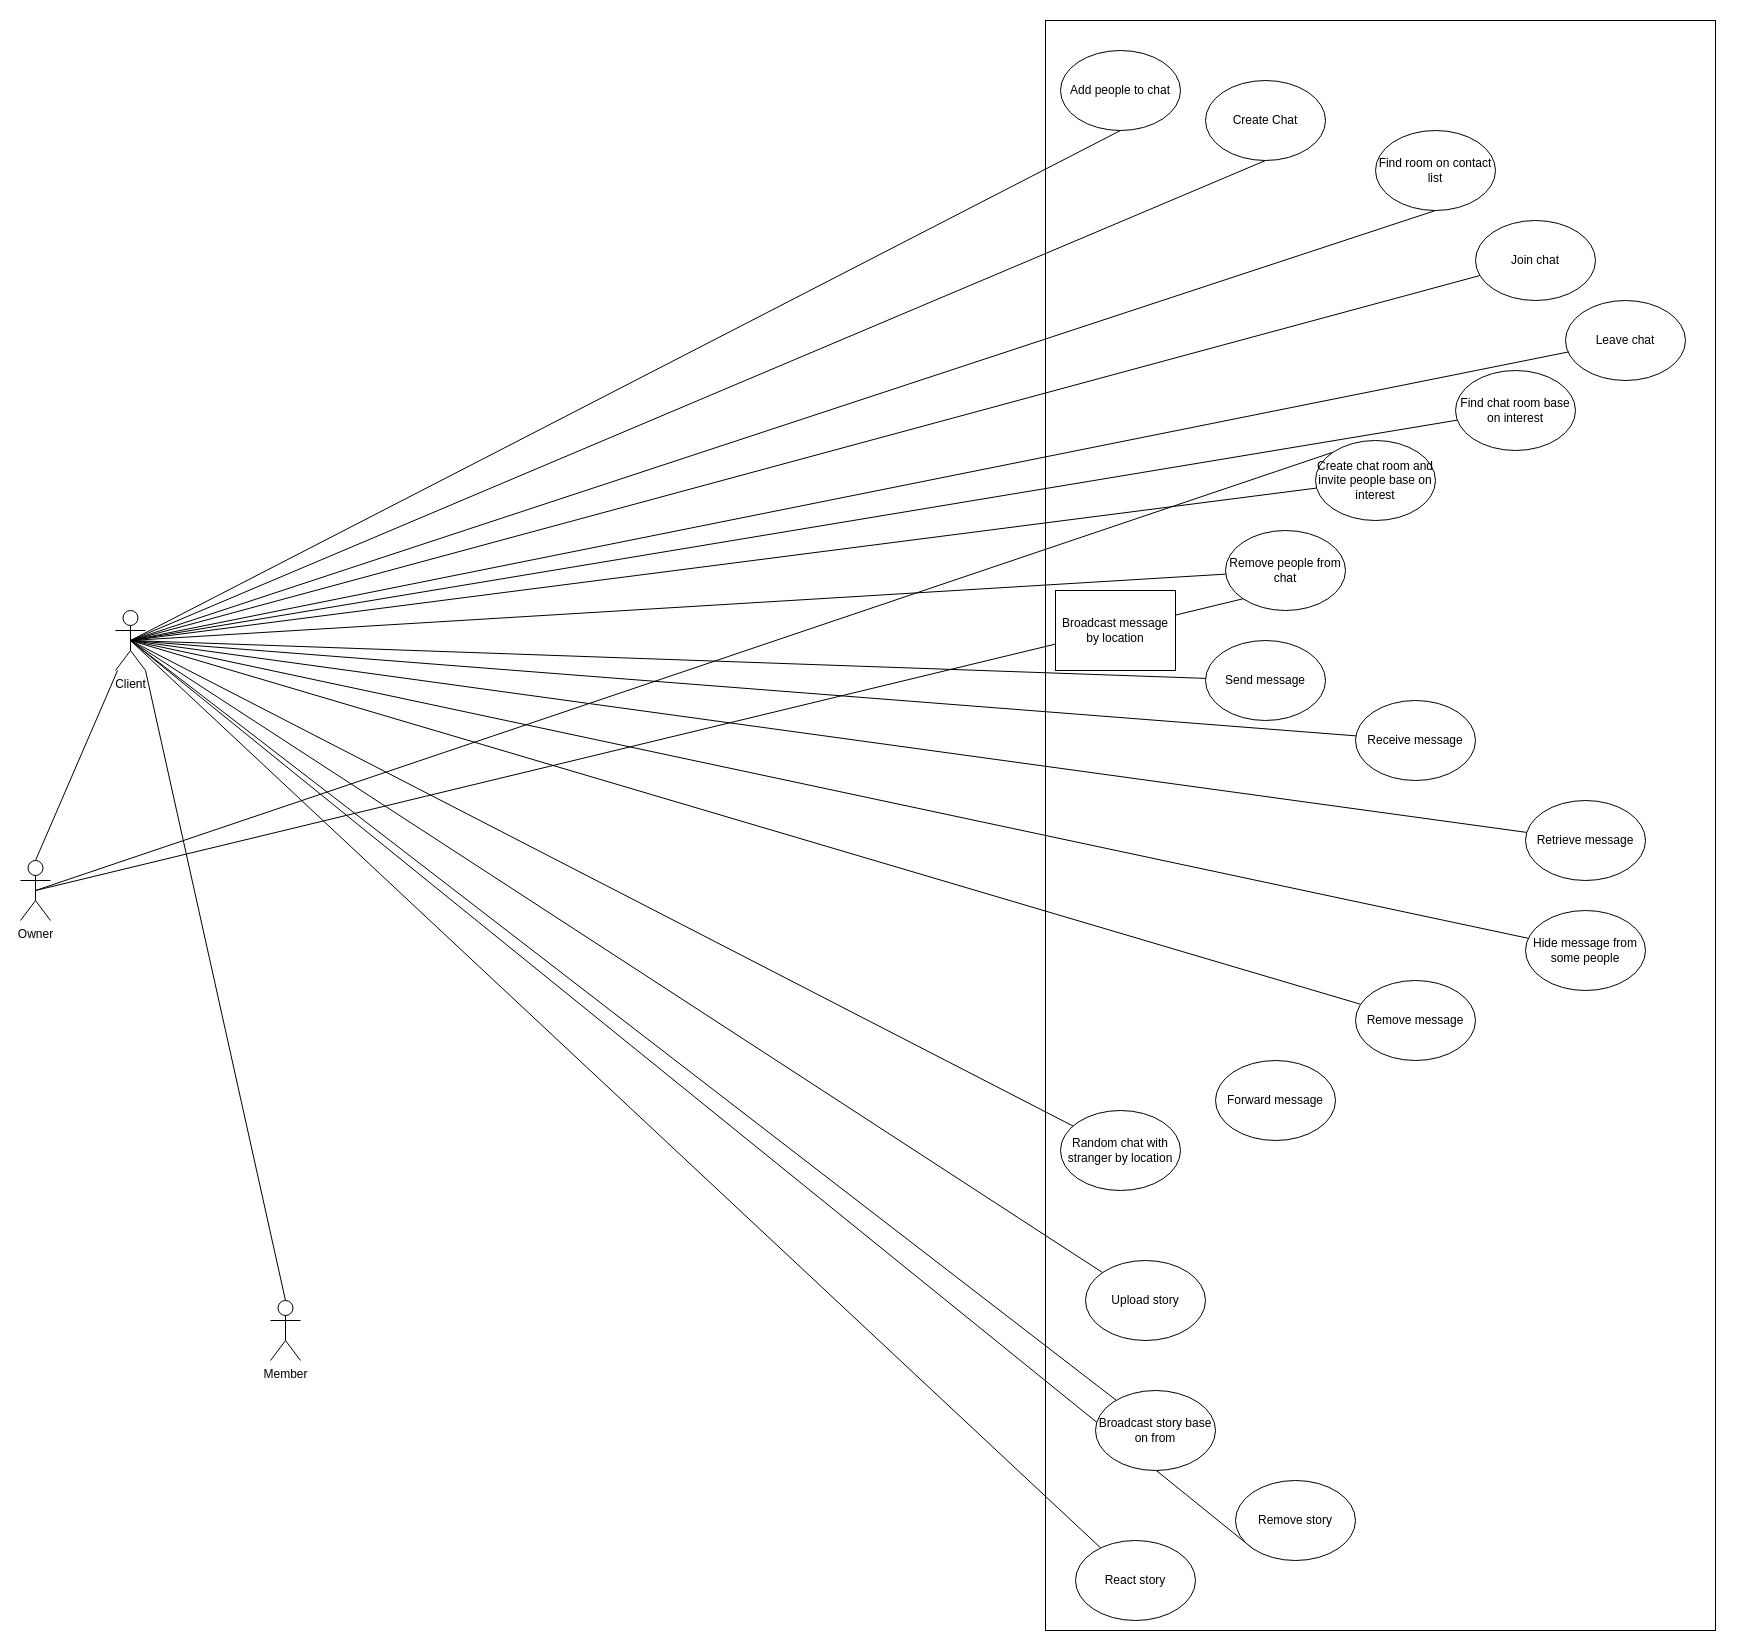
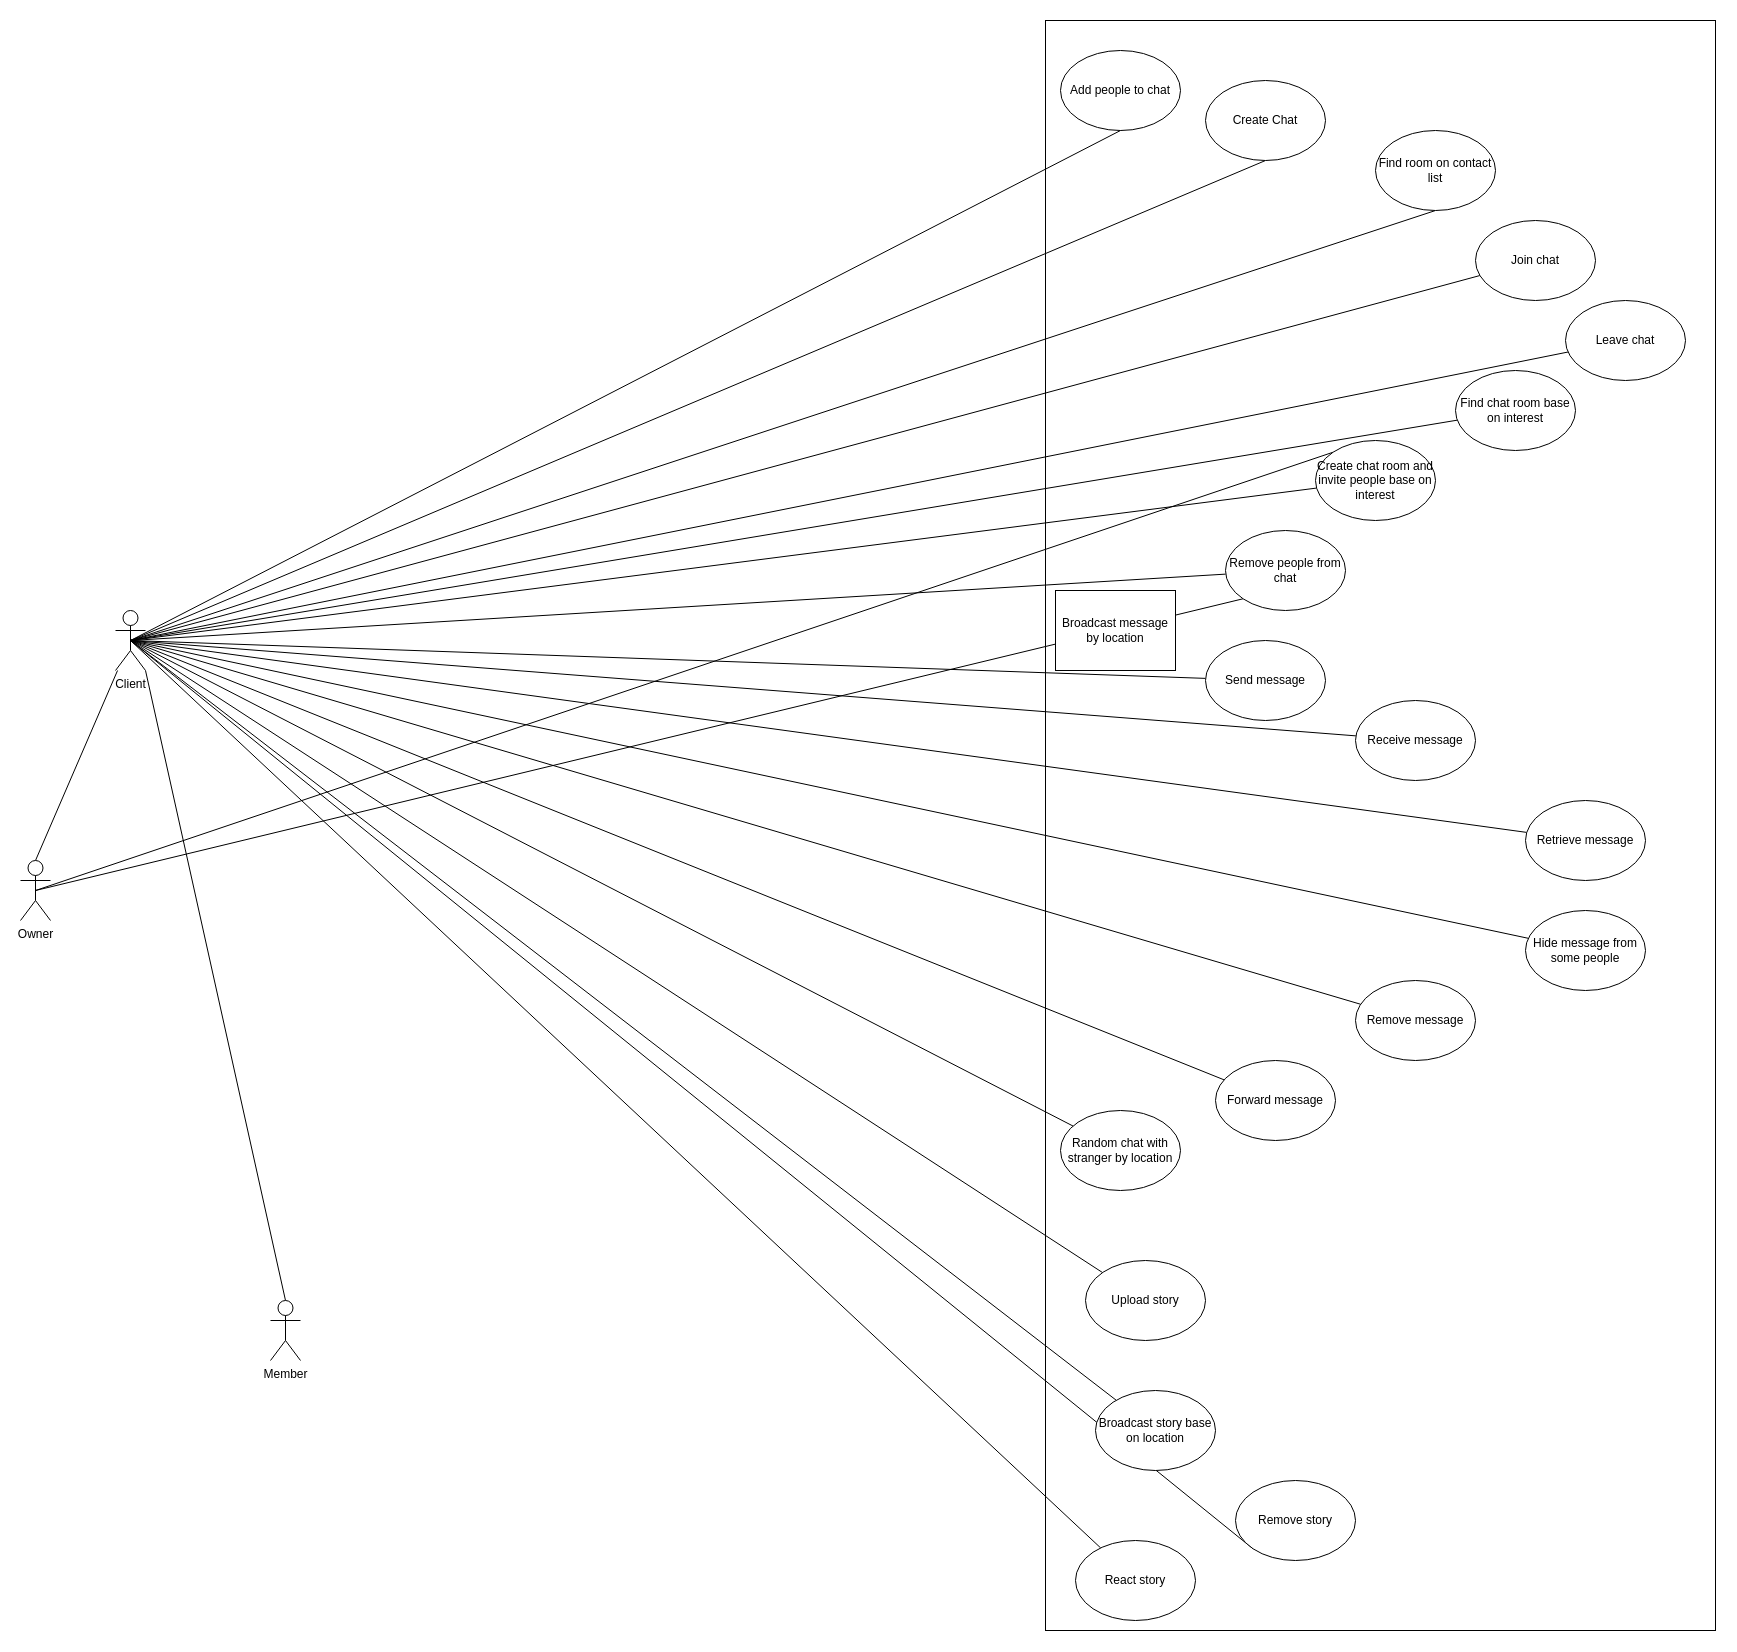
  <mxCell id="0" />
  <mxCell id="1" parent="0" />
  <mxCell id="2" value="" style="rounded=0;whiteSpace=wrap;html=1;" vertex="1" parent="1"><mxGeometry x="1045" y="20" width="670" height="1610" as="geometry" /></mxCell>
  <mxCell id="3" style="edgeStyle=none;rounded=0;orthogonalLoop=1;jettySize=auto;html=1;exitX=0.5;exitY=0.5;exitDx=0;exitDy=0;exitPerimeter=0;entryX=0.5;entryY=1;entryDx=0;entryDy=0;endArrow=none;endFill=0;" edge="1" parent="1" source="22" target="28"><mxGeometry relative="1" as="geometry" /></mxCell>
  <mxCell id="4" style="edgeStyle=none;rounded=0;orthogonalLoop=1;jettySize=auto;html=1;exitX=0.5;exitY=0.5;exitDx=0;exitDy=0;exitPerimeter=0;entryX=0.5;entryY=1;entryDx=0;entryDy=0;endArrow=none;endFill=0;" edge="1" parent="1" source="22" target="29"><mxGeometry relative="1" as="geometry" /></mxCell>
  <mxCell id="5" style="edgeStyle=none;rounded=0;orthogonalLoop=1;jettySize=auto;html=1;exitX=0.5;exitY=0.5;exitDx=0;exitDy=0;exitPerimeter=0;endArrow=none;endFill=0;" edge="1" parent="1" source="22" target="30"><mxGeometry relative="1" as="geometry" /></mxCell>
  <mxCell id="6" style="edgeStyle=none;rounded=0;orthogonalLoop=1;jettySize=auto;html=1;exitX=0.5;exitY=0.5;exitDx=0;exitDy=0;exitPerimeter=0;endArrow=none;endFill=0;" edge="1" parent="1" source="22" target="31"><mxGeometry relative="1" as="geometry" /></mxCell>
  <mxCell id="7" style="edgeStyle=none;rounded=0;orthogonalLoop=1;jettySize=auto;html=1;exitX=0.5;exitY=0.5;exitDx=0;exitDy=0;exitPerimeter=0;endArrow=none;endFill=0;" edge="1" parent="1" source="22" target="42"><mxGeometry relative="1" as="geometry" /></mxCell>
  <mxCell id="8" style="edgeStyle=none;rounded=0;orthogonalLoop=1;jettySize=auto;html=1;exitX=0.5;exitY=0.5;exitDx=0;exitDy=0;exitPerimeter=0;endArrow=none;endFill=0;" edge="1" parent="1" source="22" target="43"><mxGeometry relative="1" as="geometry" /></mxCell>
  <mxCell id="9" style="edgeStyle=none;rounded=0;orthogonalLoop=1;jettySize=auto;html=1;exitX=0.5;exitY=0.5;exitDx=0;exitDy=0;exitPerimeter=0;endArrow=none;endFill=0;" edge="1" parent="1" source="22" target="33"><mxGeometry relative="1" as="geometry" /></mxCell>
  <mxCell id="10" style="edgeStyle=none;rounded=0;orthogonalLoop=1;jettySize=auto;html=1;exitX=0.5;exitY=0.5;exitDx=0;exitDy=0;exitPerimeter=0;endArrow=none;endFill=0;" edge="1" parent="1" source="22" target="34"><mxGeometry relative="1" as="geometry" /></mxCell>
  <mxCell id="11" style="edgeStyle=none;rounded=0;orthogonalLoop=1;jettySize=auto;html=1;exitX=0.5;exitY=0.5;exitDx=0;exitDy=0;exitPerimeter=0;endArrow=none;endFill=0;" edge="1" parent="1" source="22" target="35"><mxGeometry relative="1" as="geometry" /></mxCell>
  <mxCell id="12" style="edgeStyle=none;rounded=0;orthogonalLoop=1;jettySize=auto;html=1;exitX=0.5;exitY=0.5;exitDx=0;exitDy=0;exitPerimeter=0;endArrow=none;endFill=0;" edge="1" parent="1" source="22" target="36"><mxGeometry relative="1" as="geometry" /></mxCell>
  <mxCell id="13" style="edgeStyle=none;rounded=0;orthogonalLoop=1;jettySize=auto;html=1;exitX=0.5;exitY=0.5;exitDx=0;exitDy=0;exitPerimeter=0;endArrow=none;endFill=0;" edge="1" parent="1" source="22" target="39"><mxGeometry relative="1" as="geometry" /></mxCell>
  <mxCell id="14" style="edgeStyle=none;rounded=0;orthogonalLoop=1;jettySize=auto;html=1;exitX=0.5;exitY=0.5;exitDx=0;exitDy=0;exitPerimeter=0;endArrow=none;endFill=0;" edge="1" parent="1" source="22" target="38"><mxGeometry relative="1" as="geometry" /></mxCell>
+ <mxCell id="15" style="edgeStyle=none;rounded=0;orthogonalLoop=1;jettySize=auto;html=1;exitX=0.5;exitY=0.5;exitDx=0;exitDy=0;exitPerimeter=0;endArrow=none;endFill=0;" edge="1" parent="1" source="22" target="37"><mxGeometry relative="1" as="geometry" /></mxCell>
  <mxCell id="16" style="edgeStyle=none;rounded=0;orthogonalLoop=1;jettySize=auto;html=1;exitX=0.5;exitY=0.5;exitDx=0;exitDy=0;exitPerimeter=0;endArrow=none;endFill=0;" edge="1" parent="1" source="22" target="41"><mxGeometry relative="1" as="geometry" /></mxCell>
  <mxCell id="17" style="edgeStyle=none;rounded=0;orthogonalLoop=1;jettySize=auto;html=1;exitX=0.5;exitY=0.5;exitDx=0;exitDy=0;exitPerimeter=0;endArrow=none;endFill=0;" edge="1" parent="1" source="22" target="44"><mxGeometry relative="1" as="geometry" /></mxCell>
  <mxCell id="18" style="edgeStyle=none;rounded=0;orthogonalLoop=1;jettySize=auto;html=1;exitX=0.5;exitY=0.5;exitDx=0;exitDy=0;exitPerimeter=0;endArrow=none;endFill=0;" edge="1" parent="1" source="22" target="46"><mxGeometry relative="1" as="geometry" /></mxCell>
  <mxCell id="19" style="edgeStyle=none;rounded=0;orthogonalLoop=1;jettySize=auto;html=1;exitX=0.5;exitY=0.5;exitDx=0;exitDy=0;exitPerimeter=0;entryX=0;entryY=1;entryDx=0;entryDy=0;endArrow=none;endFill=0;" edge="1" parent="1" source="22" target="45"><mxGeometry relative="1" as="geometry" /></mxCell>
  <mxCell id="20" style="edgeStyle=none;rounded=0;orthogonalLoop=1;jettySize=auto;html=1;entryX=0.5;entryY=0;entryDx=0;entryDy=0;entryPerimeter=0;endArrow=none;endFill=0;" edge="1" parent="1" source="22" target="25"><mxGeometry relative="1" as="geometry" /></mxCell>
  <mxCell id="21" style="edgeStyle=none;rounded=0;orthogonalLoop=1;jettySize=auto;html=1;exitX=0.5;exitY=0.5;exitDx=0;exitDy=0;exitPerimeter=0;endArrow=none;endFill=0;" edge="1" parent="1" source="22" target="48"><mxGeometry relative="1" as="geometry" /></mxCell>
  <mxCell id="22" value="Client" style="shape=umlActor;verticalLabelPosition=bottom;verticalAlign=top;html=1;outlineConnect=0;" vertex="1" parent="1"><mxGeometry x="115" y="610" width="30" height="60" as="geometry" /></mxCell>
  <mxCell id="23" style="edgeStyle=none;rounded=0;orthogonalLoop=1;jettySize=auto;html=1;exitX=0.5;exitY=0.5;exitDx=0;exitDy=0;exitPerimeter=0;entryX=0;entryY=1;entryDx=0;entryDy=0;endArrow=none;endFill=0;" edge="1" parent="1" source="25" target="33"><mxGeometry relative="1" as="geometry" /></mxCell>
  <mxCell id="24" style="edgeStyle=none;rounded=0;orthogonalLoop=1;jettySize=auto;html=1;exitX=0.5;exitY=0.5;exitDx=0;exitDy=0;exitPerimeter=0;entryX=0;entryY=0;entryDx=0;entryDy=0;endArrow=none;endFill=0;" edge="1" parent="1" source="25" target="43"><mxGeometry relative="1" as="geometry" /></mxCell>
  <mxCell id="25" value="Owner&lt;br&gt;" style="shape=umlActor;verticalLabelPosition=bottom;verticalAlign=top;html=1;outlineConnect=0;" vertex="1" parent="1"><mxGeometry x="20" y="860" width="30" height="60" as="geometry" /></mxCell>
  <mxCell id="26" style="edgeStyle=none;rounded=0;orthogonalLoop=1;jettySize=auto;html=1;exitX=0.5;exitY=0;exitDx=0;exitDy=0;exitPerimeter=0;endArrow=none;endFill=0;entryX=1;entryY=1;entryDx=0;entryDy=0;entryPerimeter=0;" edge="1" parent="1" source="27" target="22"><mxGeometry relative="1" as="geometry"><mxPoint x="135" y="680" as="targetPoint" /></mxGeometry></mxCell>
  <mxCell id="27" value="Member&lt;br&gt;" style="shape=umlActor;verticalLabelPosition=bottom;verticalAlign=top;html=1;outlineConnect=0;" vertex="1" parent="1"><mxGeometry x="270" y="1300" width="30" height="60" as="geometry" /></mxCell>
  <mxCell id="28" value="Create Chat" style="ellipse;whiteSpace=wrap;html=1;" vertex="1" parent="1"><mxGeometry x="1205" y="80" width="120" height="80" as="geometry" /></mxCell>
  <mxCell id="29" value="Find room on contact list" style="ellipse;whiteSpace=wrap;html=1;" vertex="1" parent="1"><mxGeometry x="1375" y="130" width="120" height="80" as="geometry" /></mxCell>
  <mxCell id="30" value="Join chat" style="ellipse;whiteSpace=wrap;html=1;" vertex="1" parent="1"><mxGeometry x="1475" y="220" width="120" height="80" as="geometry" /></mxCell>
  <mxCell id="31" value="Leave chat" style="ellipse;whiteSpace=wrap;html=1;" vertex="1" parent="1"><mxGeometry x="1565" y="300" width="120" height="80" as="geometry" /></mxCell>
  <mxCell id="32" value="Add people to chat" style="ellipse;whiteSpace=wrap;html=1;" vertex="1" parent="1"><mxGeometry x="1060" y="50" width="120" height="80" as="geometry" /></mxCell>
  <mxCell id="33" value="Remove people from chat" style="ellipse;whiteSpace=wrap;html=1;" vertex="1" parent="1"><mxGeometry x="1225" y="530" width="120" height="80" as="geometry" /></mxCell>
  <mxCell id="34" value="Send message" style="ellipse;whiteSpace=wrap;html=1;" vertex="1" parent="1"><mxGeometry x="1205" y="640" width="120" height="80" as="geometry" /></mxCell>
  <mxCell id="35" value="Receive message" style="ellipse;whiteSpace=wrap;html=1;" vertex="1" parent="1"><mxGeometry x="1355" y="700" width="120" height="80" as="geometry" /></mxCell>
  <mxCell id="36" value="Retrieve message" style="ellipse;whiteSpace=wrap;html=1;" vertex="1" parent="1"><mxGeometry x="1525" y="800" width="120" height="80" as="geometry" /></mxCell>
  <mxCell id="37" value="Forward message" style="ellipse;whiteSpace=wrap;html=1;" vertex="1" parent="1"><mxGeometry x="1215" y="1060" width="120" height="80" as="geometry" /></mxCell>
  <mxCell id="38" value="Remove message" style="ellipse;whiteSpace=wrap;html=1;" vertex="1" parent="1"><mxGeometry x="1355" y="980" width="120" height="80" as="geometry" /></mxCell>
  <mxCell id="39" value="Hide message from some people" style="ellipse;whiteSpace=wrap;html=1;" vertex="1" parent="1"><mxGeometry x="1525" y="910" width="120" height="80" as="geometry" /></mxCell>
  <mxCell id="40" value="Broadcast message&lt;br&gt;by location" style="whiteSpace=wrap;html=1;rounded=0;" vertex="1" parent="1"><mxGeometry x="1055" y="590" width="120" height="80" as="geometry" /></mxCell>
  <mxCell id="41" value="Random chat with stranger by location" style="ellipse;whiteSpace=wrap;html=1;" vertex="1" parent="1"><mxGeometry x="1060" y="1110" width="120" height="80" as="geometry" /></mxCell>
  <mxCell id="42" value="Find chat room base on interest" style="ellipse;whiteSpace=wrap;html=1;" vertex="1" parent="1"><mxGeometry x="1455" y="370" width="120" height="80" as="geometry" /></mxCell>
  <mxCell id="43" value="Create chat room and invite people base on interest" style="ellipse;whiteSpace=wrap;html=1;" vertex="1" parent="1"><mxGeometry x="1315" y="440" width="120" height="80" as="geometry" /></mxCell>
  <mxCell id="44" value="Upload story" style="ellipse;whiteSpace=wrap;html=1;" vertex="1" parent="1"><mxGeometry x="1085" y="1260" width="120" height="80" as="geometry" /></mxCell>
  <mxCell id="45" value="Remove story" style="ellipse;whiteSpace=wrap;html=1;" vertex="1" parent="1"><mxGeometry x="1235" y="1480" width="120" height="80" as="geometry" /></mxCell>
- <mxCell id="46" value="Broadcast story base on from" style="ellipse;whiteSpace=wrap;html=1;" vertex="1" parent="1"><mxGeometry x="1095" y="1390" width="120" height="80" as="geometry" /></mxCell>
+ <mxCell id="46" value="Broadcast story base on location" style="ellipse;whiteSpace=wrap;html=1;" vertex="1" parent="1"><mxGeometry x="1095" y="1390" width="120" height="80" as="geometry" /></mxCell>
  <mxCell id="47" style="edgeStyle=none;rounded=0;orthogonalLoop=1;jettySize=auto;html=1;exitX=0.5;exitY=0.5;exitDx=0;exitDy=0;exitPerimeter=0;entryX=0.5;entryY=1;entryDx=0;entryDy=0;endArrow=none;endFill=0;" edge="1" parent="1" source="22" target="32"><mxGeometry relative="1" as="geometry" /></mxCell>
  <mxCell id="48" value="React story&lt;br&gt;" style="ellipse;whiteSpace=wrap;html=1;" vertex="1" parent="1"><mxGeometry x="1075" y="1540" width="120" height="80" as="geometry" /></mxCell>
